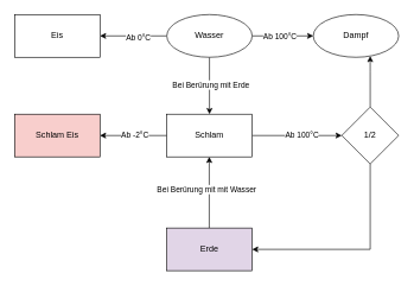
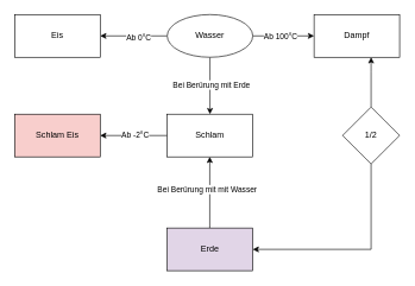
  <mxCell id="0" />
  <mxCell id="1" parent="0" />
  <mxCell id="2" style="edgeStyle=orthogonalEdgeStyle;rounded=0;orthogonalLoop=1;jettySize=auto;html=1;" edge="1" parent="1" source="8" target="9"><mxGeometry relative="1" as="geometry" /></mxCell>
  <mxCell id="3" value="Ab 0°C" style="edgeLabel;html=1;align=center;verticalAlign=middle;resizable=0;points=[];" vertex="1" connectable="0" parent="2"><mxGeometry x="-0.119" y="1" relative="1" as="geometry"><mxPoint as="offset" /></mxGeometry></mxCell>
  <mxCell id="4" style="edgeStyle=orthogonalEdgeStyle;rounded=0;orthogonalLoop=1;jettySize=auto;html=1;" edge="1" parent="1" source="8" target="10"><mxGeometry relative="1" as="geometry" /></mxCell>
  <mxCell id="5" value="Ab 100°C" style="edgeLabel;html=1;align=center;verticalAlign=middle;resizable=0;points=[];" vertex="1" connectable="0" parent="4"><mxGeometry x="-0.126" relative="1" as="geometry"><mxPoint as="offset" /></mxGeometry></mxCell>
  <mxCell id="6" style="edgeStyle=orthogonalEdgeStyle;rounded=0;orthogonalLoop=1;jettySize=auto;html=1;" edge="1" parent="1" source="8" target="15"><mxGeometry relative="1" as="geometry" /></mxCell>
  <mxCell id="7" value="Bei Berürung mit Erde" style="edgeLabel;html=1;align=center;verticalAlign=middle;resizable=0;points=[];" vertex="1" connectable="0" parent="6"><mxGeometry x="-0.059" y="1" relative="1" as="geometry"><mxPoint as="offset" /></mxGeometry></mxCell>
  <mxCell id="8" value="Wasser" style="ellipse;whiteSpace=wrap;html=1;" vertex="1" parent="1"><mxGeometry x="234" y="20" width="120" height="60" as="geometry" /></mxCell>
  <mxCell id="9" value="Eis&lt;span style=&quot;color: rgba(0, 0, 0, 0); font-family: monospace; font-size: 0px; text-align: start; text-wrap: nowrap;&quot;&gt;%3CmxGraphModel%3E%3Croot%3E%3CmxCell%20id%3D%220%22%2F%3E%3CmxCell%20id%3D%221%22%20parent%3D%220%22%2F%3E%3CmxCell%20id%3D%222%22%20value%3D%22Wasser%22%20style%3D%22rounded%3D0%3BwhiteSpace%3Dwrap%3Bhtml%3D1%3B%22%20vertex%3D%221%22%20parent%3D%221%22%3E%3CmxGeometry%20x%3D%22354%22%20y%3D%2280%22%20width%3D%22120%22%20height%3D%2260%22%20as%3D%22geometry%22%2F%3E%3C%2FmxCell%3E%3C%2Froot%3E%3C%2FmxGraphModel%3E&lt;/span&gt;" style="rounded=0;whiteSpace=wrap;html=1;" vertex="1" parent="1"><mxGeometry x="20" y="20" width="120" height="60" as="geometry" /></mxCell>
- <mxCell id="10" value="Dampf" style="ellipse;whiteSpace=wrap;html=1;" vertex="1" parent="1"><mxGeometry x="440" y="20" width="120" height="60" as="geometry" /></mxCell>
+ <mxCell id="10" value="Dampf" style="rounded=0;whiteSpace=wrap;html=1;" vertex="1" parent="1"><mxGeometry x="440" y="20" width="120" height="60" as="geometry" /></mxCell>
  <mxCell id="11" style="edgeStyle=orthogonalEdgeStyle;rounded=0;orthogonalLoop=1;jettySize=auto;html=1;" edge="1" parent="1" source="15" target="19"><mxGeometry relative="1" as="geometry" /></mxCell>
  <mxCell id="12" value="Ab -2°C" style="edgeLabel;html=1;align=center;verticalAlign=middle;resizable=0;points=[];" vertex="1" connectable="0" parent="11"><mxGeometry x="-0.011" y="-1" relative="1" as="geometry"><mxPoint as="offset" /></mxGeometry></mxCell>
- <mxCell id="13" style="edgeStyle=orthogonalEdgeStyle;rounded=0;orthogonalLoop=1;jettySize=auto;html=1;" edge="1" parent="1" source="15" target="22"><mxGeometry relative="1" as="geometry"><mxPoint x="400" y="240" as="sourcePoint" /><mxPoint x="400" y="340" as="targetPoint" /></mxGeometry></mxCell>
- <mxCell id="14" value="Ab 100°C" style="edgeLabel;html=1;align=center;verticalAlign=middle;resizable=0;points=[];" vertex="1" connectable="0" parent="13"><mxGeometry x="0.088" y="1" relative="1" as="geometry"><mxPoint as="offset" /></mxGeometry></mxCell>
  <mxCell id="15" value="Schlam" style="rounded=0;whiteSpace=wrap;html=1;" vertex="1" parent="1"><mxGeometry x="234" y="160" width="120" height="60" as="geometry" /></mxCell>
  <mxCell id="16" style="edgeStyle=orthogonalEdgeStyle;rounded=0;orthogonalLoop=1;jettySize=auto;html=1;" edge="1" parent="1"><mxGeometry relative="1" as="geometry"><mxPoint x="293.69" y="320" as="sourcePoint" /><mxPoint x="293.69" y="220" as="targetPoint" /><Array as="points"><mxPoint x="293.69" y="270" /><mxPoint x="293.69" y="270" /></Array></mxGeometry></mxCell>
  <mxCell id="17" value="Bei Berürung mit mit Wasser" style="edgeLabel;html=1;align=center;verticalAlign=middle;resizable=0;points=[];" vertex="1" connectable="0" parent="16"><mxGeometry x="0.1" y="4" relative="1" as="geometry"><mxPoint as="offset" /></mxGeometry></mxCell>
  <mxCell id="18" value="Erde" style="rounded=0;whiteSpace=wrap;html=1;fillColor=#e1d5e7;" vertex="1" parent="1"><mxGeometry x="234" y="320" width="120" height="60" as="geometry" /></mxCell>
  <mxCell id="19" value="Schlam Eis" style="rounded=0;whiteSpace=wrap;html=1;fillColor=#f8cecc;" vertex="1" parent="1"><mxGeometry x="20" y="160" width="120" height="60" as="geometry" /></mxCell>
  <mxCell id="20" style="edgeStyle=orthogonalEdgeStyle;rounded=0;orthogonalLoop=1;jettySize=auto;html=1;" edge="1" parent="1" source="22" target="10"><mxGeometry relative="1" as="geometry"><Array as="points"><mxPoint x="520" y="100" /><mxPoint x="520" y="100" /></Array></mxGeometry></mxCell>
  <mxCell id="21" style="edgeStyle=orthogonalEdgeStyle;rounded=0;orthogonalLoop=1;jettySize=auto;html=1;" edge="1" parent="1" source="22" target="18"><mxGeometry relative="1" as="geometry"><Array as="points"><mxPoint x="520" y="350" /></Array></mxGeometry></mxCell>
  <mxCell id="22" value="1/2" style="rhombus;whiteSpace=wrap;html=1;" vertex="1" parent="1"><mxGeometry x="480" y="150" width="80" height="80" as="geometry" /></mxCell>
